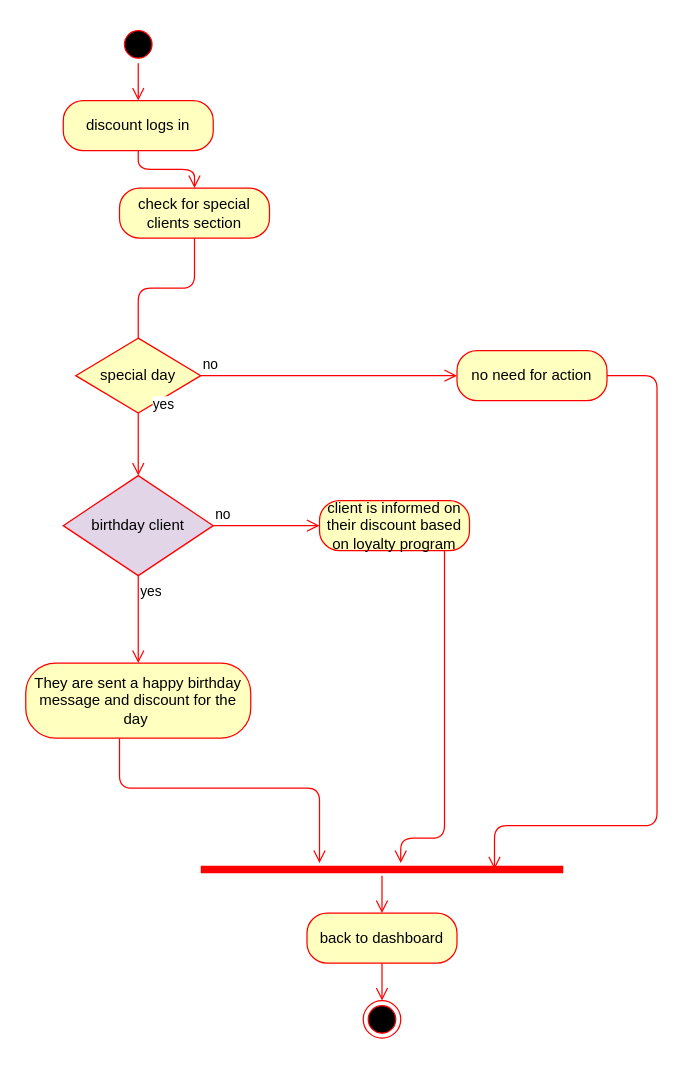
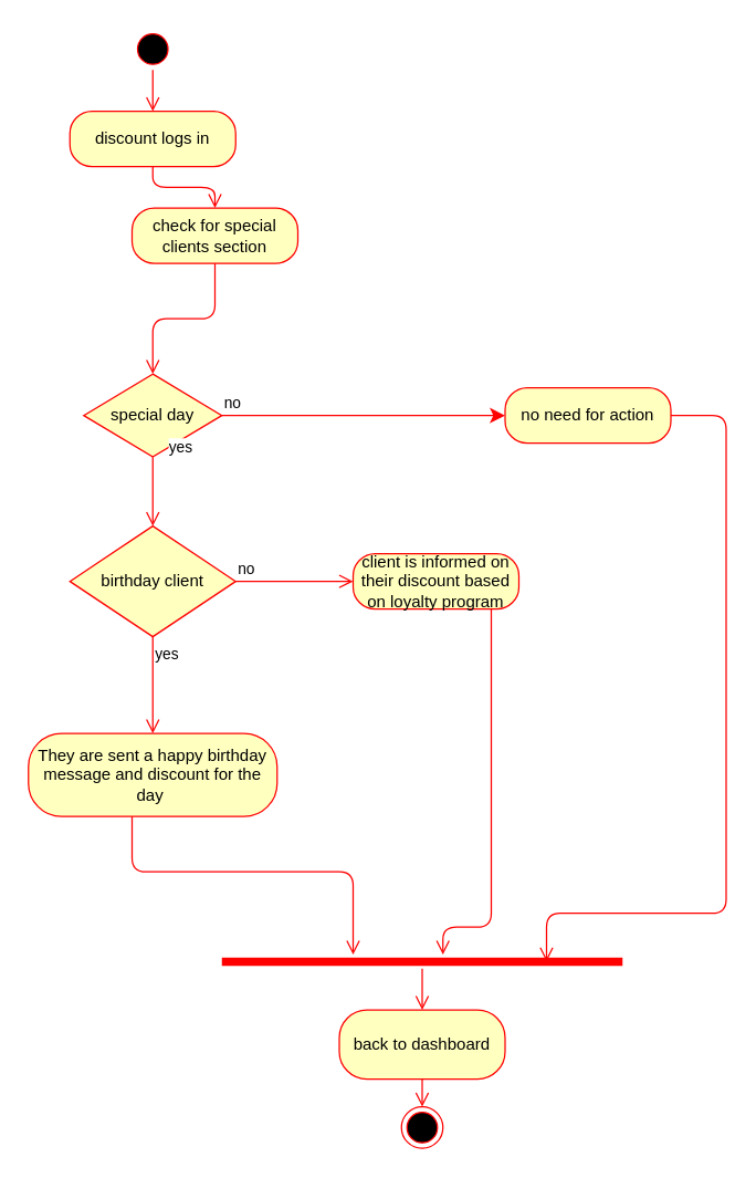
  <mxCell id="0" />
  <mxCell id="1" parent="0" />
  <mxCell id="2" value="" style="ellipse;html=1;shape=startState;fillColor=#000000;strokeColor=#ff0000;" parent="1" vertex="1"><mxGeometry x="95" y="20" width="30" height="30" as="geometry" /></mxCell>
  <mxCell id="3" value="" style="edgeStyle=orthogonalEdgeStyle;html=1;verticalAlign=bottom;endArrow=open;endSize=8;strokeColor=#ff0000;entryX=0.5;entryY=0;entryDx=0;entryDy=0;" parent="1" source="2" target="4" edge="1"><mxGeometry relative="1" as="geometry"><mxPoint x="110" y="110" as="targetPoint" /></mxGeometry></mxCell>
  <mxCell id="4" value="discount logs in" style="rounded=1;whiteSpace=wrap;html=1;arcSize=40;fontColor=#000000;fillColor=#ffffc0;strokeColor=#ff0000;" parent="1" vertex="1"><mxGeometry x="50" y="80" width="120" height="40" as="geometry" /></mxCell>
  <mxCell id="5" value="" style="edgeStyle=orthogonalEdgeStyle;html=1;verticalAlign=bottom;endArrow=open;endSize=8;strokeColor=#ff0000;entryX=0.5;entryY=0;entryDx=0;entryDy=0;" parent="1" source="4" target="6" edge="1"><mxGeometry relative="1" as="geometry"><mxPoint x="125" y="260" as="targetPoint" /></mxGeometry></mxCell>
  <mxCell id="6" value="check for special clients section" style="rounded=1;whiteSpace=wrap;html=1;arcSize=40;fontColor=#000000;fillColor=#ffffc0;strokeColor=#ff0000;" parent="1" vertex="1"><mxGeometry x="95" y="150" width="120" height="40" as="geometry" /></mxCell>
  <mxCell id="7" value="special day" style="rhombus;whiteSpace=wrap;html=1;fillColor=#ffffc0;strokeColor=#ff0000;" parent="1" vertex="1"><mxGeometry x="60" y="270" width="100" height="60" as="geometry" /></mxCell>
- <mxCell id="8" value="no" style="edgeStyle=orthogonalEdgeStyle;html=1;align=left;verticalAlign=bottom;endArrow=open;endSize=8;strokeColor=#ff0000;entryX=0;entryY=0.5;entryDx=0;entryDy=0;" parent="1" source="7" target="15" edge="1"><mxGeometry x="-1" relative="1" as="geometry"><mxPoint x="395" y="420" as="targetPoint" /><Array as="points" /></mxGeometry></mxCell>
+ <mxCell id="8" value="no" style="edgeStyle=orthogonalEdgeStyle;html=1;align=left;verticalAlign=bottom;endArrow=classic;endSize=8;strokeColor=#ff0000;entryX=0;entryY=0.5;entryDx=0;entryDy=0;" parent="1" source="7" target="15" edge="1"><mxGeometry x="-1" relative="1" as="geometry"><mxPoint x="395" y="420" as="targetPoint" /><Array as="points" /></mxGeometry></mxCell>
  <mxCell id="9" value="yes" style="edgeStyle=orthogonalEdgeStyle;html=1;align=left;verticalAlign=top;endArrow=open;endSize=8;strokeColor=#ff0000;entryX=0.5;entryY=0;entryDx=0;entryDy=0;" parent="1" source="7" target="10" edge="1"><mxGeometry x="-1" y="22" relative="1" as="geometry"><mxPoint x="255" y="490" as="targetPoint" /><mxPoint x="-12" y="-20" as="offset" /></mxGeometry></mxCell>
- <mxCell id="10" value="birthday client" style="rhombus;whiteSpace=wrap;html=1;fillColor=#e1d5e7;strokeColor=#ff0000;" parent="1" vertex="1"><mxGeometry x="50" y="380" width="120" height="80" as="geometry" /></mxCell>
+ <mxCell id="10" value="birthday client" style="rhombus;whiteSpace=wrap;html=1;fillColor=#ffffc0;strokeColor=#ff0000;" parent="1" vertex="1"><mxGeometry x="50" y="380" width="120" height="80" as="geometry" /></mxCell>
  <mxCell id="11" value="no" style="edgeStyle=orthogonalEdgeStyle;html=1;align=left;verticalAlign=bottom;endArrow=open;endSize=8;strokeColor=#ff0000;entryX=0;entryY=0.5;entryDx=0;entryDy=0;" parent="1" source="10" target="16" edge="1"><mxGeometry x="-1" relative="1" as="geometry"><mxPoint x="365" y="530" as="targetPoint" /></mxGeometry></mxCell>
  <mxCell id="12" value="yes" style="edgeStyle=orthogonalEdgeStyle;html=1;align=left;verticalAlign=top;endArrow=open;endSize=8;strokeColor=#ff0000;entryX=0.5;entryY=0;entryDx=0;entryDy=0;" parent="1" source="10" target="13" edge="1"><mxGeometry x="-1" relative="1" as="geometry"><mxPoint x="125" y="580" as="targetPoint" /></mxGeometry></mxCell>
  <mxCell id="13" value="They are sent a happy birthday message and discount for the day&amp;nbsp;" style="rounded=1;whiteSpace=wrap;html=1;arcSize=40;fontColor=#000000;fillColor=#ffffc0;strokeColor=#ff0000;" parent="1" vertex="1"><mxGeometry x="20" y="530" width="180" height="60" as="geometry" /></mxCell>
  <mxCell id="14" value="" style="edgeStyle=orthogonalEdgeStyle;html=1;verticalAlign=bottom;endArrow=open;endSize=8;strokeColor=#ff0000;" parent="1" source="13" edge="1"><mxGeometry relative="1" as="geometry"><mxPoint x="255" y="690" as="targetPoint" /><Array as="points"><mxPoint x="95" y="630" /><mxPoint x="255" y="630" /></Array></mxGeometry></mxCell>
  <mxCell id="15" value="no need for action" style="rounded=1;whiteSpace=wrap;html=1;arcSize=40;fontColor=#000000;fillColor=#ffffc0;strokeColor=#ff0000;" parent="1" vertex="1"><mxGeometry x="365" y="280" width="120" height="40" as="geometry" /></mxCell>
  <mxCell id="16" value="client is informed on their discount based on loyalty program" style="rounded=1;whiteSpace=wrap;html=1;arcSize=40;fontColor=#000000;fillColor=#ffffc0;strokeColor=#ff0000;" parent="1" vertex="1"><mxGeometry x="255" y="400" width="120" height="40" as="geometry" /></mxCell>
  <mxCell id="17" value="" style="edgeStyle=orthogonalEdgeStyle;html=1;verticalAlign=bottom;endArrow=open;endSize=8;strokeColor=#ff0000;" parent="1" source="16" target="18" edge="1"><mxGeometry relative="1" as="geometry"><mxPoint x="425" y="610" as="targetPoint" /><Array as="points"><mxPoint x="355" y="670" /><mxPoint x="320" y="670" /></Array></mxGeometry></mxCell>
  <mxCell id="18" value="" style="shape=line;html=1;strokeWidth=6;strokeColor=#ff0000;" parent="1" vertex="1"><mxGeometry x="160" y="690" width="290" height="10" as="geometry" /></mxCell>
  <mxCell id="19" value="" style="edgeStyle=orthogonalEdgeStyle;html=1;verticalAlign=bottom;endArrow=open;endSize=8;strokeColor=#ff0000;entryX=0.5;entryY=0;entryDx=0;entryDy=0;" parent="1" source="18" target="21" edge="1"><mxGeometry relative="1" as="geometry"><mxPoint x="305" y="750" as="targetPoint" /></mxGeometry></mxCell>
- <mxCell id="20" value="" style="edgeStyle=orthogonalEdgeStyle;html=1;verticalAlign=bottom;endArrow=none;endSize=8;strokeColor=#ff0000;entryX=0.5;entryY=0;entryDx=0;entryDy=0;exitX=0.5;exitY=1;exitDx=0;exitDy=0;" parent="1" source="6" target="7" edge="1"><mxGeometry relative="1" as="geometry"><mxPoint x="124.5" y="350" as="targetPoint" /><mxPoint x="124.5" y="290" as="sourcePoint" /><Array as="points" /></mxGeometry></mxCell>
- <mxCell id="21" value="back to dashboard" style="rounded=1;whiteSpace=wrap;html=1;arcSize=40;fontColor=#000000;fillColor=#ffffc0;strokeColor=#ff0000;" parent="1" vertex="1"><mxGeometry x="245" y="730" width="120" height="40" as="geometry" /></mxCell>
+ <mxCell id="20" value="" style="edgeStyle=orthogonalEdgeStyle;html=1;verticalAlign=bottom;endArrow=open;endSize=8;strokeColor=#ff0000;entryX=0.5;entryY=0;entryDx=0;entryDy=0;exitX=0.5;exitY=1;exitDx=0;exitDy=0;" parent="1" source="6" target="7" edge="1"><mxGeometry relative="1" as="geometry"><mxPoint x="124.5" y="350" as="targetPoint" /><mxPoint x="124.5" y="290" as="sourcePoint" /><Array as="points" /></mxGeometry></mxCell>
+ <mxCell id="21" value="back to dashboard" style="rounded=1;whiteSpace=wrap;html=1;arcSize=40;fontColor=#000000;fillColor=#ffffc0;strokeColor=#ff0000;" parent="1" vertex="1"><mxGeometry x="245" y="730" width="120" height="50" as="geometry" /></mxCell>
  <mxCell id="22" value="" style="edgeStyle=orthogonalEdgeStyle;html=1;verticalAlign=bottom;endArrow=open;endSize=8;strokeColor=#ff0000;" parent="1" source="21" edge="1"><mxGeometry relative="1" as="geometry"><mxPoint x="305" y="800" as="targetPoint" /></mxGeometry></mxCell>
  <mxCell id="23" value="" style="edgeStyle=orthogonalEdgeStyle;html=1;verticalAlign=bottom;endArrow=open;endSize=8;strokeColor=#ff0000;exitX=1;exitY=0.5;exitDx=0;exitDy=0;" parent="1" source="15" edge="1"><mxGeometry relative="1" as="geometry"><mxPoint x="395" y="695" as="targetPoint" /><mxPoint x="565" y="450" as="sourcePoint" /><Array as="points"><mxPoint x="525" y="300" /><mxPoint x="525" y="660" /><mxPoint x="395" y="660" /></Array></mxGeometry></mxCell>
  <mxCell id="24" value="" style="ellipse;html=1;shape=endState;fillColor=#000000;strokeColor=#ff0000;" parent="1" vertex="1"><mxGeometry x="290" y="800" width="30" height="30" as="geometry" /></mxCell>
